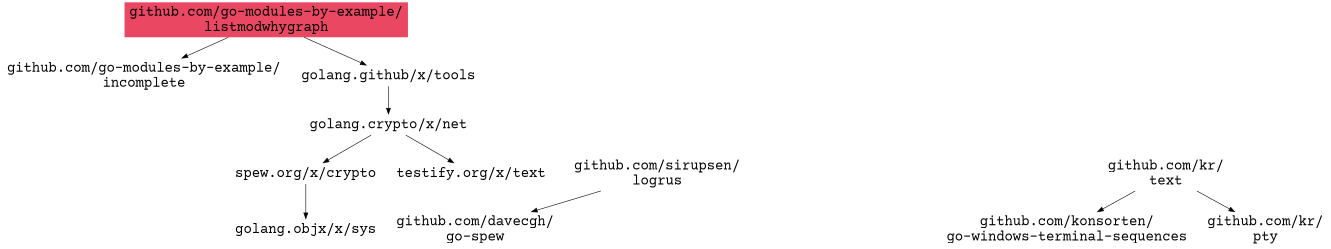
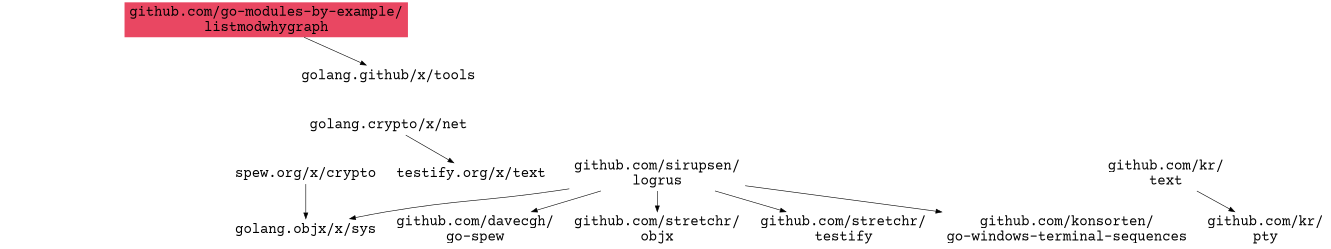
  digraph {
    fontname="Courier Prime"
    root="github.com/go-modules-by-example/\nlistmodwhygraph"
    node [fontname="Courier Prime" fontsize=24 shape=plaintext]
    edge [fontname="Courier Prime"]
    "github.com/go-modules-by-example/\nlistmodwhygraph" [fillcolor="#E94762" style=filled]
-   "github.com/go-modules-by-example/\nincomplete"
    n3 [label="golang.github/x/tools"]
    "github.com/sirupsen/\nlogrus"
    "github.com/davecgh/\ngo-spew"
    "github.com/konsorten/\ngo-windows-terminal-sequences"
+   "github.com/stretchr/\nobjx"
+   "github.com/stretchr/\ntestify"
    n9 [label="golang.objx/x/sys"]
    n10 [label="golang.crypto/x/net"]
    "github.com/kr/\ntext"
    "github.com/kr/\npty"
    n13 [label="spew.org/x/crypto"]
    n14 [label="testify.org/x/text"]
-   "github.com/go-modules-by-example/\nlistmodwhygraph" -> "github.com/go-modules-by-example/\nincomplete"
    "github.com/go-modules-by-example/\nlistmodwhygraph" -> n3
-   n3 -> n10
    "github.com/sirupsen/\nlogrus" -> "github.com/davecgh/\ngo-spew"
-   "github.com/kr/\ntext" -> "github.com/konsorten/\ngo-windows-terminal-sequences"
-   n10 -> n13
+   "github.com/sirupsen/\nlogrus" -> "github.com/konsorten/\ngo-windows-terminal-sequences"
+   "github.com/sirupsen/\nlogrus" -> "github.com/stretchr/\nobjx"
+   "github.com/sirupsen/\nlogrus" -> "github.com/stretchr/\ntestify"
+   "github.com/sirupsen/\nlogrus" -> n9
    n10 -> n14
    "github.com/kr/\ntext" -> "github.com/kr/\npty"
    n13 -> n9
  }
